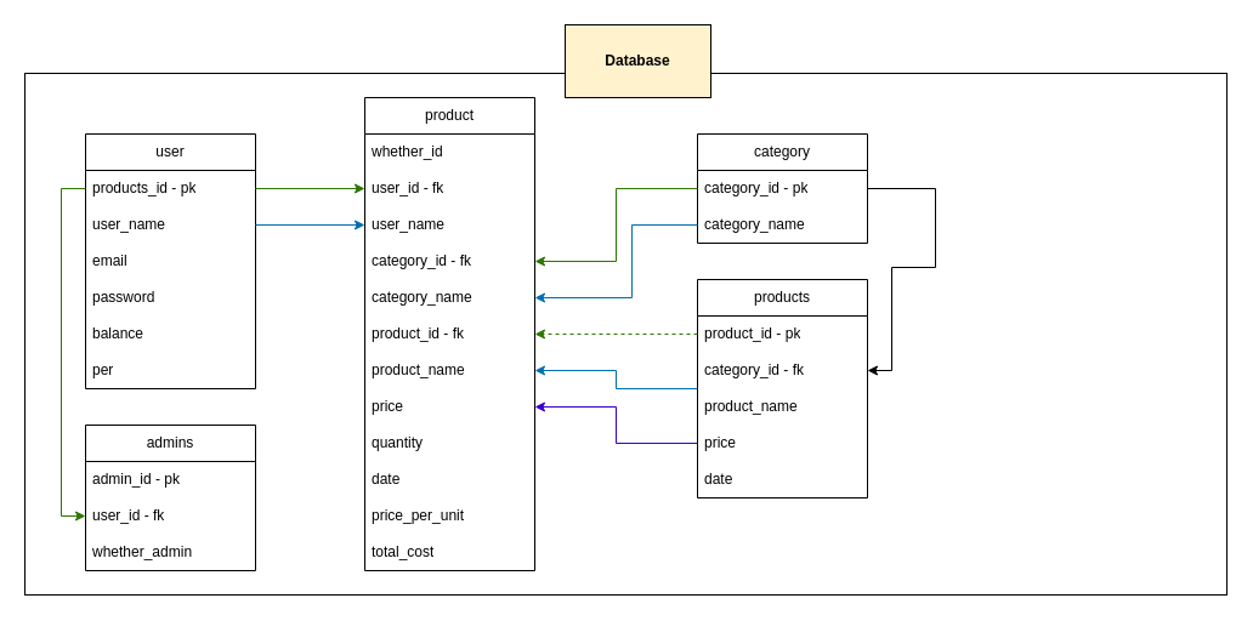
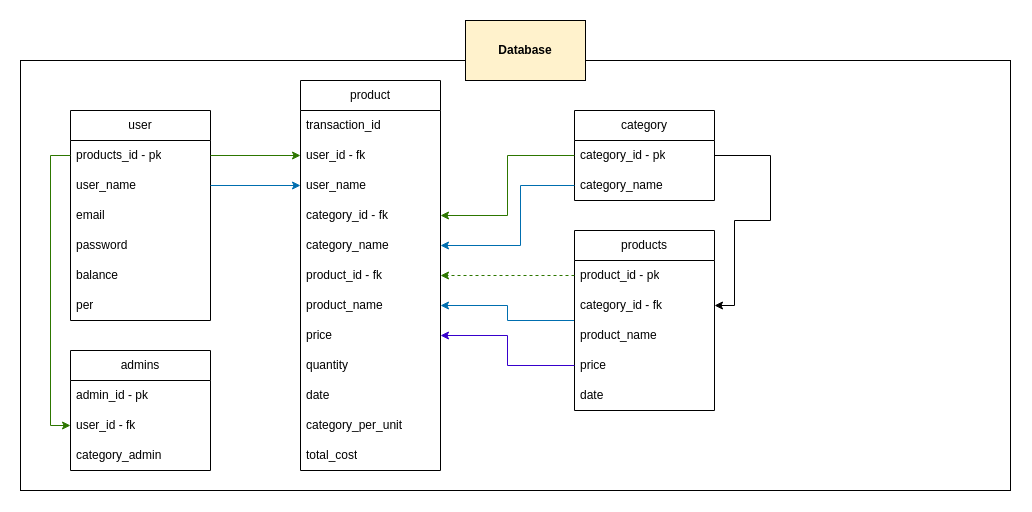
  <mxCell id="0" />
  <mxCell id="1" parent="0" />
  <mxCell id="2" value="" style="whiteSpace=wrap;html=1;" parent="1" vertex="1"><mxGeometry x="20" y="60" width="990" height="430" as="geometry" /></mxCell>
  <mxCell id="3" value="product" style="swimlane;fontStyle=0;childLayout=stackLayout;horizontal=1;startSize=30;horizontalStack=0;resizeParent=1;resizeParentMax=0;resizeLast=0;collapsible=1;marginBottom=0;whiteSpace=wrap;html=1;autosize=0;" parent="1" vertex="1"><mxGeometry x="300" width="140" height="390" as="geometry" y="80"><mxRectangle x="280" y="200" width="90" height="30" as="alternateBounds" /></mxGeometry></mxCell>
- <mxCell id="4" value="whether_id" style="text;strokeColor=none;fillColor=none;align=left;verticalAlign=middle;spacingLeft=4;spacingRight=4;overflow=hidden;points=[[0,0.5],[1,0.5]];portConstraint=eastwest;rotatable=0;whiteSpace=wrap;html=1;" parent="3" vertex="1"><mxGeometry y="30" width="140" height="30" as="geometry" /></mxCell>
+ <mxCell id="4" value="transaction_id" style="text;strokeColor=none;fillColor=none;align=left;verticalAlign=middle;spacingLeft=4;spacingRight=4;overflow=hidden;points=[[0,0.5],[1,0.5]];portConstraint=eastwest;rotatable=0;whiteSpace=wrap;html=1;" parent="3" vertex="1"><mxGeometry y="30" width="140" height="30" as="geometry" /></mxCell>
  <mxCell id="5" value="user_id - fk" style="text;strokeColor=none;fillColor=none;align=left;verticalAlign=middle;spacingLeft=4;spacingRight=4;overflow=hidden;points=[[0,0.5],[1,0.5]];portConstraint=eastwest;rotatable=0;whiteSpace=wrap;html=1;" parent="3" vertex="1"><mxGeometry y="60" width="140" height="30" as="geometry" /></mxCell>
  <mxCell id="6" value="user_name&lt;span style=&quot;white-space: pre;&quot;&gt;&#09;&lt;/span&gt;&lt;span style=&quot;white-space: pre;&quot;&gt;&#09;&lt;/span&gt;&lt;span style=&quot;white-space: pre;&quot;&gt;&#09;&lt;/span&gt;&lt;span style=&quot;white-space: pre;&quot;&gt;&#09;&lt;/span&gt;" style="text;strokeColor=none;fillColor=none;align=left;verticalAlign=middle;spacingLeft=4;spacingRight=4;overflow=hidden;points=[[0,0.5],[1,0.5]];portConstraint=eastwest;rotatable=0;whiteSpace=wrap;html=1;" parent="3" vertex="1"><mxGeometry y="90" width="140" height="30" as="geometry" /></mxCell>
  <mxCell id="7" value="category_id - fk" style="text;strokeColor=none;fillColor=none;align=left;verticalAlign=middle;spacingLeft=4;spacingRight=4;overflow=hidden;points=[[0,0.5],[1,0.5]];portConstraint=eastwest;rotatable=0;whiteSpace=wrap;html=1;" parent="3" vertex="1"><mxGeometry y="120" width="140" height="30" as="geometry" /></mxCell>
  <mxCell id="8" value="category_name&lt;span style=&quot;white-space: pre;&quot;&gt;&#09;&lt;/span&gt;" style="text;strokeColor=none;fillColor=none;align=left;verticalAlign=middle;spacingLeft=4;spacingRight=4;overflow=hidden;points=[[0,0.5],[1,0.5]];portConstraint=eastwest;rotatable=0;whiteSpace=wrap;html=1;" parent="3" vertex="1"><mxGeometry y="150" width="140" height="30" as="geometry" /></mxCell>
  <mxCell id="9" value="product_id - fk" style="text;strokeColor=none;fillColor=none;align=left;verticalAlign=middle;spacingLeft=4;spacingRight=4;overflow=hidden;points=[[0,0.5],[1,0.5]];portConstraint=eastwest;rotatable=0;whiteSpace=wrap;html=1;" parent="3" vertex="1"><mxGeometry y="180" width="140" height="30" as="geometry" /></mxCell>
  <mxCell id="10" value="product_name" style="text;strokeColor=none;fillColor=none;align=left;verticalAlign=middle;spacingLeft=4;spacingRight=4;overflow=hidden;points=[[0,0.5],[1,0.5]];portConstraint=eastwest;rotatable=0;whiteSpace=wrap;html=1;" parent="3" vertex="1"><mxGeometry y="210" width="140" height="30" as="geometry" /></mxCell>
  <mxCell id="11" value="price" style="text;strokeColor=none;fillColor=none;align=left;verticalAlign=middle;spacingLeft=4;spacingRight=4;overflow=hidden;points=[[0,0.5],[1,0.5]];portConstraint=eastwest;rotatable=0;whiteSpace=wrap;html=1;" parent="3" vertex="1"><mxGeometry y="240" width="140" height="30" as="geometry" /></mxCell>
  <mxCell id="12" value="quanti&lt;span style=&quot;background-color: transparent; color: light-dark(rgb(0, 0, 0), rgb(255, 255, 255));&quot;&gt;ty&lt;/span&gt;" style="text;strokeColor=none;fillColor=none;align=left;verticalAlign=middle;spacingLeft=4;spacingRight=4;overflow=hidden;points=[[0,0.5],[1,0.5]];portConstraint=eastwest;rotatable=0;whiteSpace=wrap;html=1;" parent="3" vertex="1"><mxGeometry y="270" width="140" height="30" as="geometry" /></mxCell>
  <mxCell id="13" value="date" style="text;strokeColor=none;fillColor=none;align=left;verticalAlign=middle;spacingLeft=4;spacingRight=4;overflow=hidden;points=[[0,0.5],[1,0.5]];portConstraint=eastwest;rotatable=0;whiteSpace=wrap;html=1;" parent="3" vertex="1"><mxGeometry y="300" width="140" height="30" as="geometry" /></mxCell>
- <mxCell id="14" value="price_per_unit" style="text;strokeColor=none;fillColor=none;align=left;verticalAlign=middle;spacingLeft=4;spacingRight=4;overflow=hidden;points=[[0,0.5],[1,0.5]];portConstraint=eastwest;rotatable=0;whiteSpace=wrap;html=1;" parent="3" vertex="1"><mxGeometry y="330" width="140" height="30" as="geometry" /></mxCell>
+ <mxCell id="14" value="category_per_unit" style="text;strokeColor=none;fillColor=none;align=left;verticalAlign=middle;spacingLeft=4;spacingRight=4;overflow=hidden;points=[[0,0.5],[1,0.5]];portConstraint=eastwest;rotatable=0;whiteSpace=wrap;html=1;" parent="3" vertex="1"><mxGeometry y="330" width="140" height="30" as="geometry" /></mxCell>
  <mxCell id="15" value="total_cost" style="text;strokeColor=none;fillColor=none;align=left;verticalAlign=middle;spacingLeft=4;spacingRight=4;overflow=hidden;points=[[0,0.5],[1,0.5]];portConstraint=eastwest;rotatable=0;whiteSpace=wrap;html=1;" parent="3" vertex="1"><mxGeometry y="360" width="140" height="30" as="geometry" /></mxCell>
  <mxCell id="16" value="user" style="swimlane;fontStyle=0;childLayout=stackLayout;horizontal=1;startSize=30;horizontalStack=0;resizeParent=1;resizeParentMax=0;resizeLast=0;collapsible=1;marginBottom=0;whiteSpace=wrap;html=1;autosize=0;" parent="1" vertex="1"><mxGeometry x="70" y="110" width="140" height="210" as="geometry"><mxRectangle x="280" y="200" width="90" height="30" as="alternateBounds" /></mxGeometry></mxCell>
  <mxCell id="17" value="products_id - pk" style="text;strokeColor=none;fillColor=none;align=left;verticalAlign=middle;spacingLeft=4;spacingRight=4;overflow=hidden;points=[[0,0.5],[1,0.5]];portConstraint=eastwest;rotatable=0;whiteSpace=wrap;html=1;" parent="16" vertex="1"><mxGeometry y="30" width="140" height="30" as="geometry" /></mxCell>
  <mxCell id="18" value="user_name&lt;span style=&quot;white-space: pre;&quot;&gt;&#09;&lt;/span&gt;&lt;span style=&quot;white-space: pre;&quot;&gt;&#09;&lt;/span&gt;&lt;span style=&quot;white-space: pre;&quot;&gt;&#09;&lt;/span&gt;&lt;span style=&quot;white-space: pre;&quot;&gt;&#09;&lt;/span&gt;" style="text;strokeColor=none;fillColor=none;align=left;verticalAlign=middle;spacingLeft=4;spacingRight=4;overflow=hidden;points=[[0,0.5],[1,0.5]];portConstraint=eastwest;rotatable=0;whiteSpace=wrap;html=1;" parent="16" vertex="1"><mxGeometry y="60" width="140" height="30" as="geometry" /></mxCell>
  <mxCell id="19" value="email" style="text;strokeColor=none;fillColor=none;align=left;verticalAlign=middle;spacingLeft=4;spacingRight=4;overflow=hidden;points=[[0,0.5],[1,0.5]];portConstraint=eastwest;rotatable=0;whiteSpace=wrap;html=1;" parent="16" vertex="1"><mxGeometry y="90" width="140" height="30" as="geometry" /></mxCell>
  <mxCell id="20" value="password" style="text;strokeColor=none;fillColor=none;align=left;verticalAlign=middle;spacingLeft=4;spacingRight=4;overflow=hidden;points=[[0,0.5],[1,0.5]];portConstraint=eastwest;rotatable=0;whiteSpace=wrap;html=1;" parent="16" vertex="1"><mxGeometry y="120" width="140" height="30" as="geometry" /></mxCell>
  <mxCell id="21" value="balance" style="text;strokeColor=none;fillColor=none;align=left;verticalAlign=middle;spacingLeft=4;spacingRight=4;overflow=hidden;points=[[0,0.5],[1,0.5]];portConstraint=eastwest;rotatable=0;whiteSpace=wrap;html=1;" parent="16" vertex="1"><mxGeometry y="150" width="140" height="30" as="geometry" /></mxCell>
  <mxCell id="22" value="per" style="text;strokeColor=none;fillColor=none;align=left;verticalAlign=middle;spacingLeft=4;spacingRight=4;overflow=hidden;points=[[0,0.5],[1,0.5]];portConstraint=eastwest;rotatable=0;whiteSpace=wrap;html=1;" parent="16" vertex="1"><mxGeometry y="180" width="140" height="30" as="geometry" /></mxCell>
  <mxCell id="23" value="" style="edgeStyle=orthogonalEdgeStyle;rounded=0;orthogonalLoop=1;jettySize=auto;html=1;fillColor=#1ba1e2;strokeColor=#006EAF;" parent="1" source="24" target="10" edge="1"><mxGeometry relative="1" as="geometry"><mxPoint x="520" y="305" as="targetPoint" /></mxGeometry></mxCell>
  <mxCell id="24" value="products" style="swimlane;fontStyle=0;childLayout=stackLayout;horizontal=1;startSize=30;horizontalStack=0;resizeParent=1;resizeParentMax=0;resizeLast=0;collapsible=1;marginBottom=0;whiteSpace=wrap;html=1;autosize=0;" parent="1" vertex="1"><mxGeometry x="574" y="230" width="140" height="180" as="geometry"><mxRectangle x="280" y="200" width="90" height="30" as="alternateBounds" /></mxGeometry></mxCell>
  <mxCell id="25" value="product_id - pk" style="text;strokeColor=none;fillColor=none;align=left;verticalAlign=middle;spacingLeft=4;spacingRight=4;overflow=hidden;points=[[0,0.5],[1,0.5]];portConstraint=eastwest;rotatable=0;whiteSpace=wrap;html=1;" parent="24" vertex="1"><mxGeometry y="30" width="140" height="30" as="geometry" /></mxCell>
  <mxCell id="26" value="category_id - fk" style="text;strokeColor=none;fillColor=none;align=left;verticalAlign=middle;spacingLeft=4;spacingRight=4;overflow=hidden;points=[[0,0.5],[1,0.5]];portConstraint=eastwest;rotatable=0;whiteSpace=wrap;html=1;" vertex="1" parent="24"><mxGeometry y="60" width="140" height="30" as="geometry" /></mxCell>
  <mxCell id="27" value="product_name" style="text;strokeColor=none;fillColor=none;align=left;verticalAlign=middle;spacingLeft=4;spacingRight=4;overflow=hidden;points=[[0,0.5],[1,0.5]];portConstraint=eastwest;rotatable=0;whiteSpace=wrap;html=1;" parent="24" vertex="1"><mxGeometry y="90" width="140" height="30" as="geometry" /></mxCell>
  <mxCell id="28" value="price" style="text;strokeColor=none;fillColor=none;align=left;verticalAlign=middle;spacingLeft=4;spacingRight=4;overflow=hidden;points=[[0,0.5],[1,0.5]];portConstraint=eastwest;rotatable=0;whiteSpace=wrap;html=1;" parent="24" vertex="1"><mxGeometry y="120" width="140" height="30" as="geometry" /></mxCell>
  <mxCell id="29" value="date" style="text;strokeColor=none;fillColor=none;align=left;verticalAlign=middle;spacingLeft=4;spacingRight=4;overflow=hidden;points=[[0,0.5],[1,0.5]];portConstraint=eastwest;rotatable=0;whiteSpace=wrap;html=1;" parent="24" vertex="1"><mxGeometry y="150" width="140" height="30" as="geometry" /></mxCell>
  <mxCell id="30" value="category" style="swimlane;fontStyle=0;childLayout=stackLayout;horizontal=1;startSize=30;horizontalStack=0;resizeParent=1;resizeParentMax=0;resizeLast=0;collapsible=1;marginBottom=0;whiteSpace=wrap;html=1;autosize=0;" parent="1" vertex="1"><mxGeometry x="574" y="110" width="140" height="90" as="geometry"><mxRectangle x="280" y="200" width="90" height="30" as="alternateBounds" /></mxGeometry></mxCell>
  <mxCell id="31" value="category_id - pk" style="text;strokeColor=none;fillColor=none;align=left;verticalAlign=middle;spacingLeft=4;spacingRight=4;overflow=hidden;points=[[0,0.5],[1,0.5]];portConstraint=eastwest;rotatable=0;whiteSpace=wrap;html=1;" parent="30" vertex="1"><mxGeometry y="30" width="140" height="30" as="geometry" /></mxCell>
  <mxCell id="32" value="category_name" style="text;strokeColor=none;fillColor=none;align=left;verticalAlign=middle;spacingLeft=4;spacingRight=4;overflow=hidden;points=[[0,0.5],[1,0.5]];portConstraint=eastwest;rotatable=0;whiteSpace=wrap;html=1;" parent="30" vertex="1"><mxGeometry y="60" width="140" height="30" as="geometry" /></mxCell>
  <mxCell id="33" style="edgeStyle=orthogonalEdgeStyle;rounded=0;orthogonalLoop=1;jettySize=auto;html=1;fillColor=#60a917;strokeColor=#2D7600;" parent="1" source="17" target="5" edge="1"><mxGeometry relative="1" as="geometry" /></mxCell>
  <mxCell id="34" style="edgeStyle=orthogonalEdgeStyle;rounded=0;orthogonalLoop=1;jettySize=auto;html=1;fillColor=#1ba1e2;strokeColor=#006EAF;" parent="1" source="18" target="6" edge="1"><mxGeometry relative="1" as="geometry" /></mxCell>
  <mxCell id="35" style="edgeStyle=orthogonalEdgeStyle;rounded=0;orthogonalLoop=1;jettySize=auto;html=1;fillColor=#60a917;strokeColor=#2D7600;" parent="1" source="31" target="7" edge="1"><mxGeometry relative="1" as="geometry" /></mxCell>
  <mxCell id="36" style="edgeStyle=orthogonalEdgeStyle;rounded=0;orthogonalLoop=1;jettySize=auto;html=1;fillColor=#1ba1e2;strokeColor=#006EAF;" parent="1" source="32" target="8" edge="1"><mxGeometry relative="1" as="geometry"><Array as="points"><mxPoint x="520" y="185" /><mxPoint x="520" y="245" /></Array></mxGeometry></mxCell>
  <mxCell id="37" style="edgeStyle=orthogonalEdgeStyle;rounded=0;orthogonalLoop=1;jettySize=auto;html=1;fillColor=#60a917;strokeColor=#2D7600;dashed=1;" parent="1" source="25" target="9" edge="1"><mxGeometry relative="1" as="geometry" /></mxCell>
  <mxCell id="38" style="edgeStyle=orthogonalEdgeStyle;rounded=0;orthogonalLoop=1;jettySize=auto;html=1;fillColor=#6a00ff;strokeColor=#3700CC;" parent="1" source="28" target="11" edge="1"><mxGeometry relative="1" as="geometry" /></mxCell>
  <mxCell id="39" value="Database" style="whiteSpace=wrap;html=1;fontStyle=1;fillColor=#fff2cc;" parent="1" vertex="1"><mxGeometry x="465" y="20" width="120" height="60" as="geometry" /></mxCell>
  <mxCell id="40" value="admins" style="swimlane;fontStyle=0;childLayout=stackLayout;horizontal=1;startSize=30;horizontalStack=0;resizeParent=1;resizeParentMax=0;resizeLast=0;collapsible=1;marginBottom=0;whiteSpace=wrap;html=1;autosize=0;" vertex="1" parent="1"><mxGeometry x="70" y="350" width="140" height="120" as="geometry"><mxRectangle x="280" y="200" width="90" height="30" as="alternateBounds" /></mxGeometry></mxCell>
  <mxCell id="41" value="admin_id - pk" style="text;strokeColor=none;fillColor=none;align=left;verticalAlign=middle;spacingLeft=4;spacingRight=4;overflow=hidden;points=[[0,0.5],[1,0.5]];portConstraint=eastwest;rotatable=0;whiteSpace=wrap;html=1;" vertex="1" parent="40"><mxGeometry y="30" width="140" height="30" as="geometry" /></mxCell>
  <mxCell id="42" value="user_id - fk" style="text;strokeColor=none;fillColor=none;align=left;verticalAlign=middle;spacingLeft=4;spacingRight=4;overflow=hidden;points=[[0,0.5],[1,0.5]];portConstraint=eastwest;rotatable=0;whiteSpace=wrap;html=1;" vertex="1" parent="40"><mxGeometry y="60" width="140" height="30" as="geometry" /></mxCell>
- <mxCell id="43" value="whether_admin" style="text;strokeColor=none;fillColor=none;align=left;verticalAlign=middle;spacingLeft=4;spacingRight=4;overflow=hidden;points=[[0,0.5],[1,0.5]];portConstraint=eastwest;rotatable=0;whiteSpace=wrap;html=1;" vertex="1" parent="40"><mxGeometry y="90" width="140" height="30" as="geometry" /></mxCell>
+ <mxCell id="43" value="category_admin" style="text;strokeColor=none;fillColor=none;align=left;verticalAlign=middle;spacingLeft=4;spacingRight=4;overflow=hidden;points=[[0,0.5],[1,0.5]];portConstraint=eastwest;rotatable=0;whiteSpace=wrap;html=1;" vertex="1" parent="40"><mxGeometry y="90" width="140" height="30" as="geometry" /></mxCell>
  <mxCell id="44" style="edgeStyle=orthogonalEdgeStyle;rounded=0;orthogonalLoop=1;jettySize=auto;html=1;entryX=0;entryY=0.5;entryDx=0;entryDy=0;fillColor=#60a917;strokeColor=#2D7600;" edge="1" parent="1" source="17" target="42"><mxGeometry relative="1" as="geometry" /></mxCell>
  <mxCell id="45" style="edgeStyle=orthogonalEdgeStyle;rounded=0;orthogonalLoop=1;jettySize=auto;html=1;" edge="1" parent="1" source="31" target="26"><mxGeometry relative="1" as="geometry"><Array as="points"><mxPoint x="770" y="155" /><mxPoint x="770" y="220" /><mxPoint x="734" y="220" /><mxPoint x="734" y="305" /></Array></mxGeometry></mxCell>
